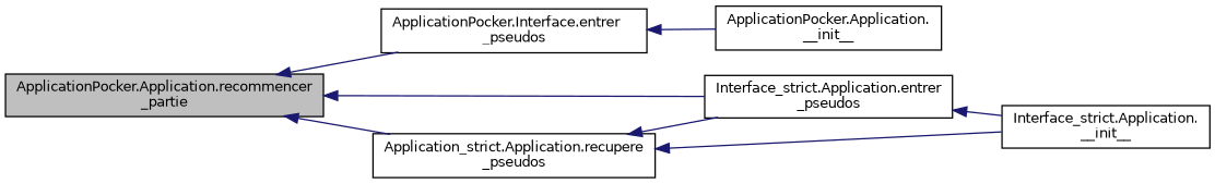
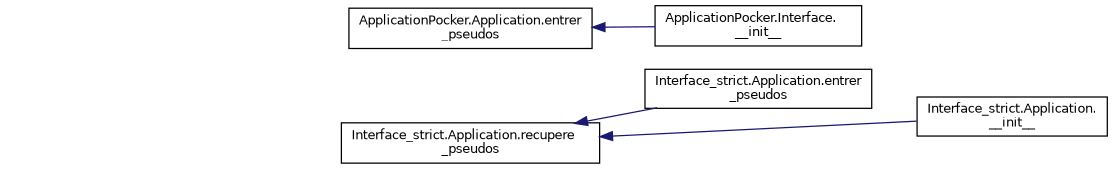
  digraph {
    rankdir=LR
    node [color=black fillcolor=white fontname=Helvetica fontsize=10 shape=record style=filled]
    edge [color=midnightblue dir=back fontname=Helvetica fontsize=10 labelfontname=Helvetica labelfontsize=10 style=solid]
-   n1 [fillcolor=grey75 fontcolor=black height=0.2 label="ApplicationPocker.Application.recommencer\l_partie" width=0.4]
-   n2 [height=0.2 label="ApplicationPocker.Interface.entrer\l_pseudos" width=0.4]
+   n2 [height=0.2 label="ApplicationPocker.Application.entrer\l_pseudos" width=0.4]
    n3 [height=0.2 label="Interface_strict.Application.entrer\l_pseudos" width=0.4]
-   n4 [height=0.2 label="Application_strict.Application.recupere\l_pseudos" width=0.4]
-   n5 [height=0.2 label="ApplicationPocker.Application.\l__init__" width=0.4]
+   n4 [height=0.2 label="Interface_strict.Application.recupere\l_pseudos" width=0.4]
+   n5 [height=0.2 label="ApplicationPocker.Interface.\l__init__" width=0.4]
    n6 [height=0.2 label="Interface_strict.Application.\l__init__" width=0.4]
-   n1 -> n2
-   n1 -> n3
-   n1 -> n4
    n2 -> n5
-   n3 -> n6
    n4 -> n3
    n4 -> n6
  }
